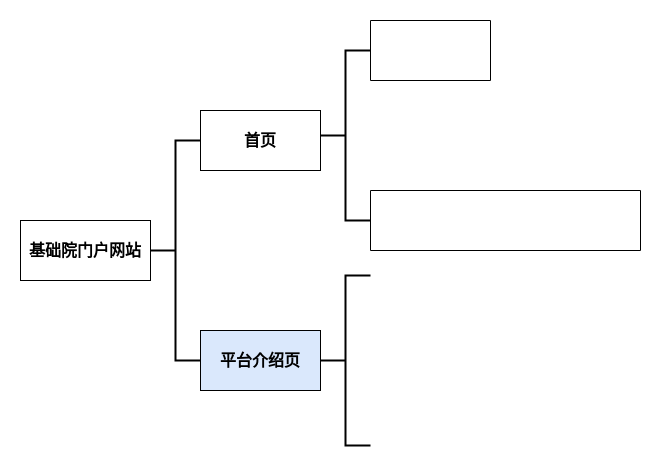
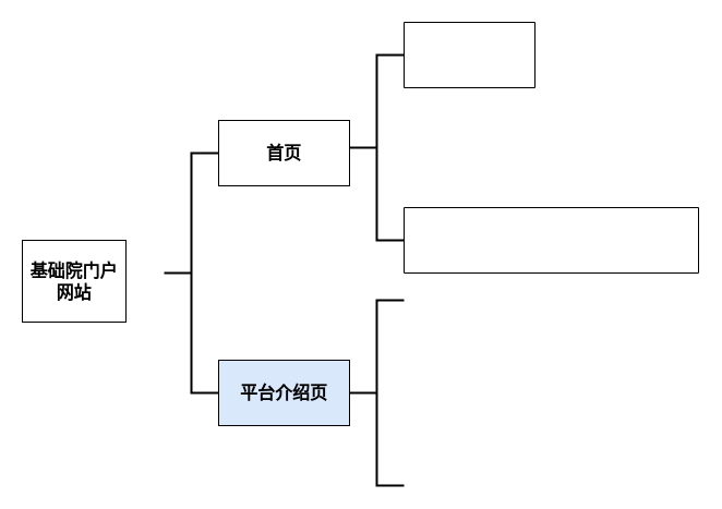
  <mxCell id="0" />
  <mxCell id="1" parent="0" />
- <mxCell id="2" value="基础院门户网站" style="rounded=0;whiteSpace=wrap;html=1;fontStyle=1;fontSize=16;" vertex="1" parent="1"><mxGeometry x="20" y="220" width="130" height="60" as="geometry" /></mxCell>
+ <mxCell id="2" value="基础院门户网站" style="rounded=0;whiteSpace=wrap;html=1;fontStyle=1;fontSize=16;" vertex="1" parent="1"><mxGeometry x="20" y="220" width="95" height="75" as="geometry" /></mxCell>
  <mxCell id="3" value="" style="strokeWidth=2;html=1;shape=mxgraph.flowchart.annotation_2;align=left;labelPosition=right;pointerEvents=1;" vertex="1" parent="1"><mxGeometry x="150" y="140" width="50" height="220" as="geometry" /></mxCell>
  <mxCell id="4" value="首页" style="rounded=0;whiteSpace=wrap;html=1;fontSize=16;fontStyle=1" vertex="1" parent="1"><mxGeometry x="200" y="110" width="120" height="60" as="geometry" /></mxCell>
  <mxCell id="5" value="平台介绍页" style="rounded=0;whiteSpace=wrap;html=1;fontStyle=1;fontSize=16;fillColor=#dae8fc;" vertex="1" parent="1"><mxGeometry x="200" y="330" width="120" height="60" as="geometry" /></mxCell>
  <mxCell id="6" value="" style="strokeWidth=2;html=1;shape=mxgraph.flowchart.annotation_2;align=left;labelPosition=right;pointerEvents=1;" vertex="1" parent="1"><mxGeometry x="320" y="50" width="50" height="170" as="geometry" /></mxCell>
  <mxCell id="7" value="" style="strokeWidth=2;html=1;shape=mxgraph.flowchart.annotation_2;align=left;labelPosition=right;pointerEvents=1;" vertex="1" parent="1"><mxGeometry x="320" y="275" width="50" height="170" as="geometry" /></mxCell>
  <mxCell id="8" value="" style="verticalLabelPosition=bottom;verticalAlign=top;html=1;shape=mxgraph.basic.rect;fillColor2=none;strokeWidth=1;size=20;indent=5;" vertex="1" parent="1"><mxGeometry x="370" y="190" width="270" height="60" as="geometry" /></mxCell>
  <mxCell id="9" value="" style="verticalLabelPosition=bottom;verticalAlign=top;html=1;shape=mxgraph.basic.rect;fillColor2=none;strokeWidth=1;size=20;indent=5;" vertex="1" parent="1"><mxGeometry x="370" y="20" width="120" height="60" as="geometry" /></mxCell>
